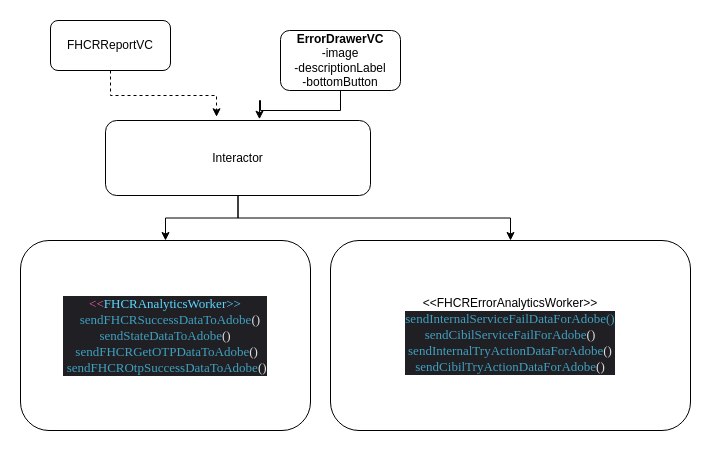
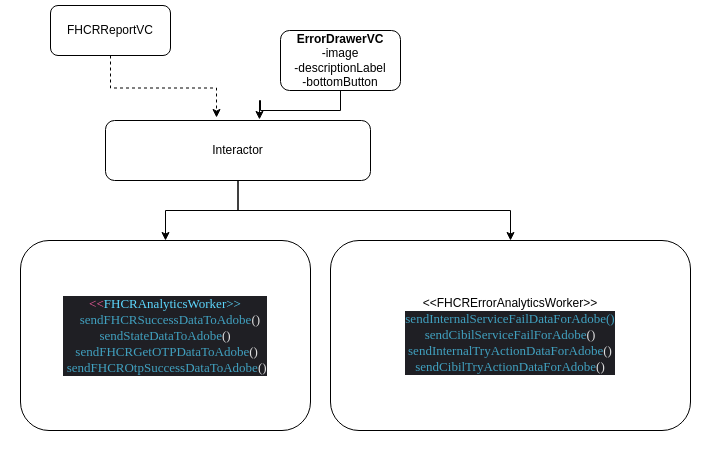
  <mxCell id="0" />
  <mxCell id="1" parent="0" />
  <mxCell id="2" style="edgeStyle=orthogonalEdgeStyle;rounded=0;orthogonalLoop=1;jettySize=auto;html=1;entryX=0.419;entryY=-0.05;entryDx=0;entryDy=0;entryPerimeter=0;dashed=1;" parent="1" source="3" target="10" edge="1"><mxGeometry relative="1" as="geometry" /></mxCell>
- <mxCell id="3" value="FHCRReportVC" style="rounded=1;whiteSpace=wrap;html=1;" parent="1" vertex="1"><mxGeometry x="50" y="20" width="120" height="50" as="geometry" /></mxCell>
+ <mxCell id="3" value="FHCRReportVC" style="rounded=1;whiteSpace=wrap;html=1;" parent="1" vertex="1"><mxGeometry x="50" y="5" width="120" height="50" as="geometry" /></mxCell>
  <mxCell id="4" style="edgeStyle=orthogonalEdgeStyle;rounded=0;orthogonalLoop=1;jettySize=auto;html=1;entryX=0.581;entryY=-0.017;entryDx=0;entryDy=0;entryPerimeter=0;" parent="1" source="5" target="10" edge="1"><mxGeometry relative="1" as="geometry" /></mxCell>
  <mxCell id="5" value="&lt;b&gt;ErrorDrawerVC&lt;/b&gt;&lt;br&gt;-image&lt;br&gt;-descriptionLabel&lt;br&gt;-bottomButton" style="rounded=1;whiteSpace=wrap;html=1;" parent="1" vertex="1"><mxGeometry x="280" y="30" width="120" height="60" as="geometry" /></mxCell>
  <mxCell id="6" value="&amp;lt;&amp;lt;FHCRErrorAnalyticsWorker&amp;gt;&amp;gt;&lt;br&gt;&lt;p class=&quot;p1&quot; style=&quot;margin: 0px ; font-stretch: normal ; font-size: 13px ; line-height: normal ; font-family: &amp;#34;menlo&amp;#34; ; color: rgb(65 , 161 , 192) ; background-color: rgb(31 , 31 , 36)&quot;&gt;sendInternalServiceFailDataForAdobe()&lt;/p&gt;&lt;p class=&quot;p1&quot; style=&quot;margin: 0px ; font-stretch: normal ; font-size: 13px ; line-height: normal ; font-family: &amp;#34;menlo&amp;#34; ; color: rgb(65 , 161 , 192) ; background-color: rgb(31 , 31 , 36)&quot;&gt;sendCibilServiceFailForAdobe&lt;span class=&quot;s1&quot; style=&quot;color: rgba(255 , 255 , 255 , 0.85)&quot;&gt;()&lt;/span&gt;&lt;/p&gt;&lt;p class=&quot;p1&quot; style=&quot;margin: 0px ; font-stretch: normal ; font-size: 13px ; line-height: normal ; font-family: &amp;#34;menlo&amp;#34; ; color: rgb(65 , 161 , 192) ; background-color: rgb(31 , 31 , 36)&quot;&gt;&lt;span class=&quot;s1&quot; style=&quot;color: rgba(255 , 255 , 255 , 0.85)&quot;&gt;&lt;/span&gt;&lt;/p&gt;&lt;p class=&quot;p1&quot; style=&quot;margin: 0px ; font-stretch: normal ; font-size: 13px ; line-height: normal ; font-family: &amp;#34;menlo&amp;#34; ; color: rgb(65 , 161 , 192) ; background-color: rgb(31 , 31 , 36)&quot;&gt;sendInternalTryActionDataForAdobe&lt;span class=&quot;s1&quot; style=&quot;color: rgba(255 , 255 , 255 , 0.85)&quot;&gt;()&lt;/span&gt;&lt;/p&gt;&lt;p class=&quot;p1&quot; style=&quot;margin: 0px ; font-stretch: normal ; font-size: 13px ; line-height: normal ; font-family: &amp;#34;menlo&amp;#34; ; color: rgb(65 , 161 , 192) ; background-color: rgb(31 , 31 , 36)&quot;&gt;&lt;span class=&quot;s1&quot; style=&quot;color: rgba(255 , 255 , 255 , 0.85)&quot;&gt;&lt;/span&gt;&lt;/p&gt;&lt;p class=&quot;p1&quot; style=&quot;margin: 0px ; font-stretch: normal ; font-size: 13px ; line-height: normal ; font-family: &amp;#34;menlo&amp;#34; ; color: rgb(65 , 161 , 192) ; background-color: rgb(31 , 31 , 36)&quot;&gt;sendCibilTryActionDataForAdobe&lt;span class=&quot;s1&quot; style=&quot;color: rgba(255 , 255 , 255 , 0.85)&quot;&gt;()&lt;/span&gt;&lt;/p&gt;" style="rounded=1;whiteSpace=wrap;html=1;" parent="1" vertex="1"><mxGeometry x="330" y="240" width="360" height="190" as="geometry" /></mxCell>
  <mxCell id="7" value="&lt;p class=&quot;p1&quot; style=&quot;margin: 0px ; font-stretch: normal ; font-size: 13px ; line-height: normal ; font-family: &amp;#34;menlo&amp;#34; ; background-color: rgb(31 , 31 , 36)&quot;&gt;&lt;font color=&quot;#fc5fa3&quot;&gt;&amp;lt;&amp;lt;&lt;/font&gt;&lt;span style=&quot;color: rgb(93 , 216 , 255)&quot;&gt;FHCRAnalyticsWorker&amp;gt;&amp;gt;&lt;/span&gt;&lt;/p&gt;&lt;p class=&quot;p2&quot; style=&quot;margin: 0px ; font-stretch: normal ; font-size: 13px ; line-height: normal ; font-family: &amp;#34;menlo&amp;#34; ; color: rgb(65 , 161 , 192) ; background-color: rgb(31 , 31 , 36)&quot;&gt;&lt;span class=&quot;s2&quot; style=&quot;color: rgba(255 , 255 , 255 , 0.85)&quot;&gt;&amp;nbsp; &amp;nbsp;&lt;/span&gt;sendFHCRSuccessDataToAdobe&lt;span class=&quot;s2&quot; style=&quot;color: rgba(255 , 255 , 255 , 0.85)&quot;&gt;()&lt;/span&gt;&lt;/p&gt;&lt;p class=&quot;p2&quot; style=&quot;margin: 0px ; font-stretch: normal ; font-size: 13px ; line-height: normal ; font-family: &amp;#34;menlo&amp;#34; ; color: rgb(65 , 161 , 192) ; background-color: rgb(31 , 31 , 36)&quot;&gt;sendStateDataToAdobe&lt;span class=&quot;s2&quot; style=&quot;color: rgba(255 , 255 , 255 , 0.85)&quot;&gt;()&lt;/span&gt;&lt;/p&gt;&lt;p class=&quot;p2&quot; style=&quot;margin: 0px ; font-stretch: normal ; font-size: 13px ; line-height: normal ; font-family: &amp;#34;menlo&amp;#34; ; color: rgb(65 , 161 , 192) ; background-color: rgb(31 , 31 , 36)&quot;&gt;&lt;span class=&quot;s2&quot; style=&quot;color: rgba(255 , 255 , 255 , 0.85)&quot;&gt;&amp;nbsp;&lt;/span&gt;sendFHCRGetOTPDataToAdobe&lt;span class=&quot;s2&quot; style=&quot;color: rgba(255 , 255 , 255 , 0.85)&quot;&gt;()&lt;/span&gt;&lt;/p&gt;&lt;p class=&quot;p2&quot; style=&quot;margin: 0px ; font-stretch: normal ; font-size: 13px ; line-height: normal ; font-family: &amp;#34;menlo&amp;#34; ; color: rgb(65 , 161 , 192) ; background-color: rgb(31 , 31 , 36)&quot;&gt;&lt;span class=&quot;s2&quot; style=&quot;color: rgba(255 , 255 , 255 , 0.85)&quot;&gt;&amp;nbsp;&lt;/span&gt;sendFHCROtpSuccessDataToAdobe&lt;span class=&quot;s2&quot; style=&quot;color: rgba(255 , 255 , 255 , 0.85)&quot;&gt;()&lt;/span&gt;&lt;/p&gt;" style="rounded=1;whiteSpace=wrap;html=1;" parent="1" vertex="1"><mxGeometry x="20" y="240" width="290" height="190" as="geometry" /></mxCell>
  <mxCell id="8" style="edgeStyle=orthogonalEdgeStyle;rounded=0;orthogonalLoop=1;jettySize=auto;html=1;entryX=0.5;entryY=0;entryDx=0;entryDy=0;" parent="1" source="10" target="7" edge="1"><mxGeometry relative="1" as="geometry"><mxPoint x="165" y="230" as="targetPoint" /></mxGeometry></mxCell>
  <mxCell id="9" style="edgeStyle=orthogonalEdgeStyle;rounded=0;orthogonalLoop=1;jettySize=auto;html=1;" parent="1" source="10" target="6" edge="1"><mxGeometry relative="1" as="geometry" /></mxCell>
- <mxCell id="10" value="Interactor" style="rounded=1;whiteSpace=wrap;html=1;" parent="1" vertex="1"><mxGeometry x="105" y="120" width="265" height="75" as="geometry" /></mxCell>
+ <mxCell id="10" value="Interactor" style="rounded=1;whiteSpace=wrap;html=1;" parent="1" vertex="1"><mxGeometry x="105" y="120" width="265" height="60" as="geometry" /></mxCell>
